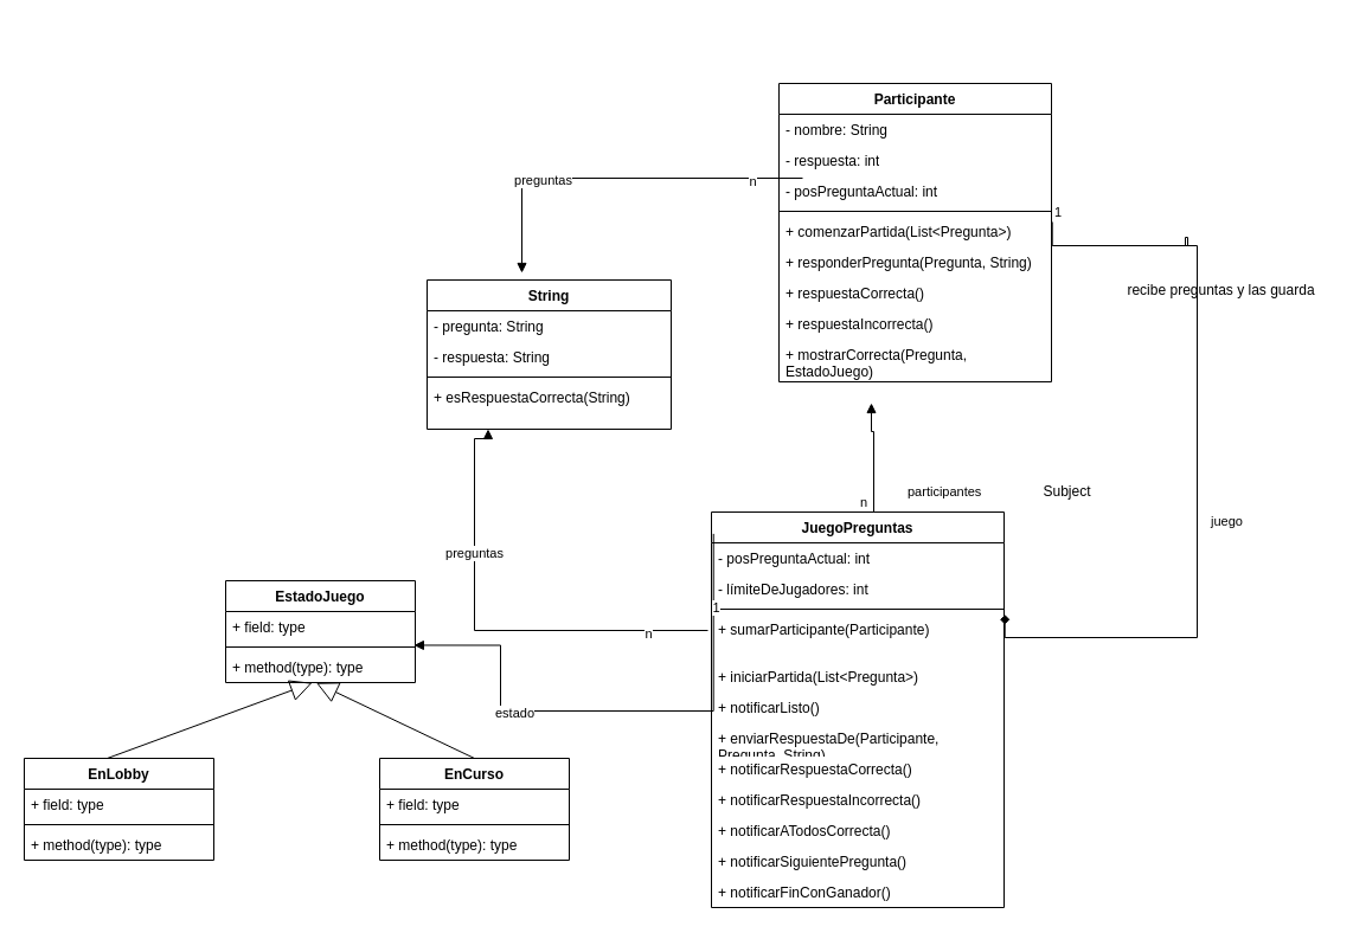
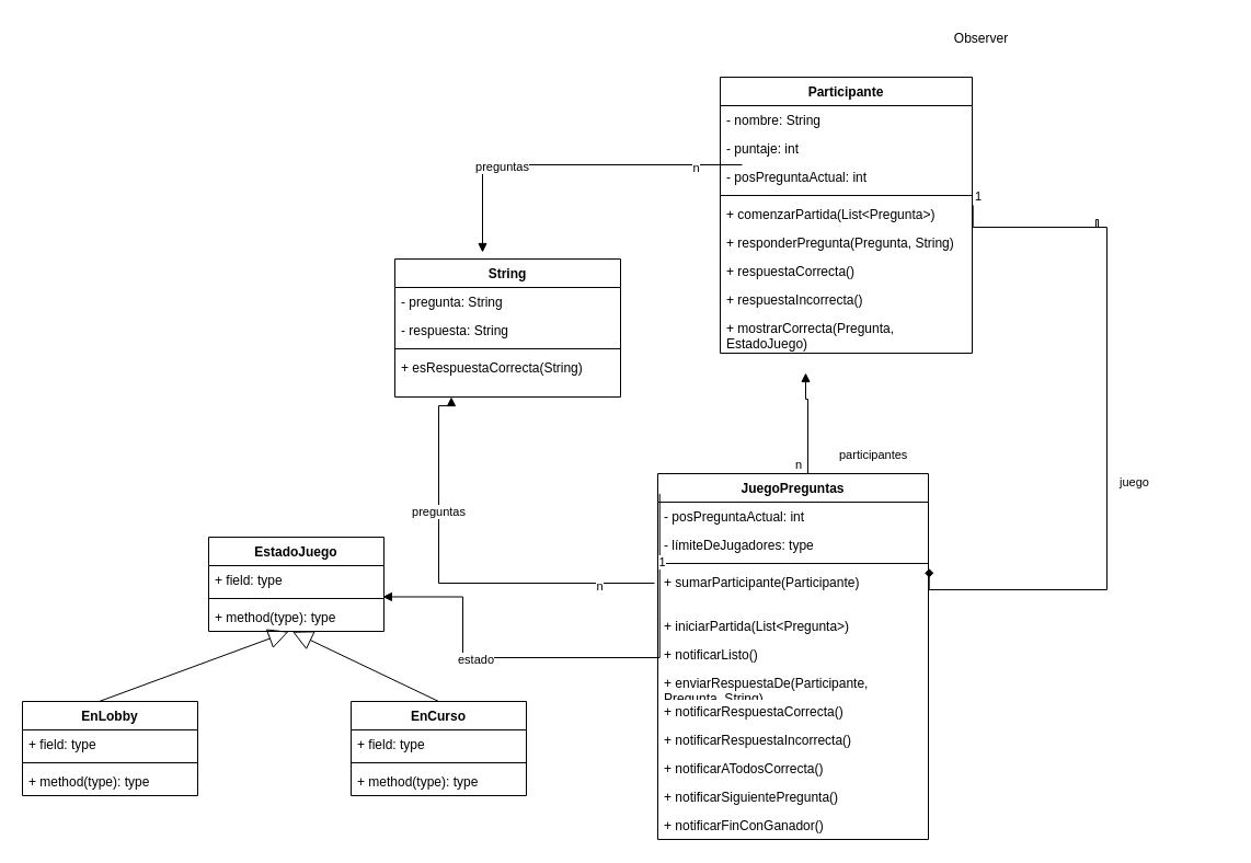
  <mxCell id="0" />
  <mxCell id="1" parent="0" />
  <mxCell id="2" value="JuegoPreguntas" style="swimlane;fontStyle=1;align=center;verticalAlign=top;childLayout=stackLayout;horizontal=1;startSize=26;horizontalStack=0;resizeParent=1;resizeParentMax=0;resizeLast=0;collapsible=1;marginBottom=0;whiteSpace=wrap;html=1;" parent="1" vertex="1"><mxGeometry x="600" y="432" width="247" height="334" as="geometry" /></mxCell>
  <mxCell id="3" value="- posPreguntaActual: int" style="text;strokeColor=none;fillColor=none;align=left;verticalAlign=top;spacingLeft=4;spacingRight=4;overflow=hidden;rotatable=0;points=[[0,0.5],[1,0.5]];portConstraint=eastwest;whiteSpace=wrap;html=1;" parent="2" vertex="1"><mxGeometry y="26" width="247" height="26" as="geometry" /></mxCell>
- <mxCell id="4" value="- límiteDeJugadores: int" style="text;strokeColor=none;fillColor=none;align=left;verticalAlign=top;spacingLeft=4;spacingRight=4;overflow=hidden;rotatable=0;points=[[0,0.5],[1,0.5]];portConstraint=eastwest;whiteSpace=wrap;html=1;" parent="2" vertex="1"><mxGeometry y="52" width="247" height="26" as="geometry" /></mxCell>
+ <mxCell id="4" value="- límiteDeJugadores: type" style="text;strokeColor=none;fillColor=none;align=left;verticalAlign=top;spacingLeft=4;spacingRight=4;overflow=hidden;rotatable=0;points=[[0,0.5],[1,0.5]];portConstraint=eastwest;whiteSpace=wrap;html=1;" parent="2" vertex="1"><mxGeometry y="52" width="247" height="26" as="geometry" /></mxCell>
  <mxCell id="5" value="" style="line;strokeWidth=1;fillColor=none;align=left;verticalAlign=middle;spacingTop=-1;spacingLeft=3;spacingRight=3;rotatable=0;labelPosition=right;points=[];portConstraint=eastwest;strokeColor=inherit;" parent="2" vertex="1"><mxGeometry y="78" width="247" height="8" as="geometry" /></mxCell>
  <mxCell id="6" value="+ sumarParticipante(Participante)" style="text;strokeColor=none;fillColor=none;align=left;verticalAlign=top;spacingLeft=4;spacingRight=4;overflow=hidden;rotatable=0;points=[[0,0.5],[1,0.5]];portConstraint=eastwest;whiteSpace=wrap;html=1;" parent="2" vertex="1"><mxGeometry y="86" width="247" height="40" as="geometry" /></mxCell>
  <mxCell id="7" value="+ iniciarPartida(List&amp;lt;Pregunta&amp;gt;)" style="text;strokeColor=none;fillColor=none;align=left;verticalAlign=top;spacingLeft=4;spacingRight=4;overflow=hidden;rotatable=0;points=[[0,0.5],[1,0.5]];portConstraint=eastwest;whiteSpace=wrap;html=1;" parent="2" vertex="1"><mxGeometry y="126" width="247" height="26" as="geometry" /></mxCell>
  <mxCell id="8" value="+ notificarListo()" style="text;strokeColor=none;fillColor=none;align=left;verticalAlign=top;spacingLeft=4;spacingRight=4;overflow=hidden;rotatable=0;points=[[0,0.5],[1,0.5]];portConstraint=eastwest;whiteSpace=wrap;html=1;" parent="2" vertex="1"><mxGeometry y="152" width="247" height="26" as="geometry" /></mxCell>
  <mxCell id="9" value="+ enviarRespuestaDe(Participante, Pregunta, String)" style="text;strokeColor=none;fillColor=none;align=left;verticalAlign=top;spacingLeft=4;spacingRight=4;overflow=hidden;rotatable=0;points=[[0,0.5],[1,0.5]];portConstraint=eastwest;whiteSpace=wrap;html=1;" parent="2" vertex="1"><mxGeometry y="178" width="247" height="26" as="geometry" /></mxCell>
  <mxCell id="10" value="+ notificarRespuestaCorrecta()" style="text;strokeColor=none;fillColor=none;align=left;verticalAlign=top;spacingLeft=4;spacingRight=4;overflow=hidden;rotatable=0;points=[[0,0.5],[1,0.5]];portConstraint=eastwest;whiteSpace=wrap;html=1;" parent="2" vertex="1"><mxGeometry y="204" width="247" height="26" as="geometry" /></mxCell>
  <mxCell id="11" value="+ notificarRespuestaIncorrecta()" style="text;strokeColor=none;fillColor=none;align=left;verticalAlign=top;spacingLeft=4;spacingRight=4;overflow=hidden;rotatable=0;points=[[0,0.5],[1,0.5]];portConstraint=eastwest;whiteSpace=wrap;html=1;" parent="2" vertex="1"><mxGeometry y="230" width="247" height="26" as="geometry" /></mxCell>
  <mxCell id="12" value="+ notificarATodosCorrecta()" style="text;strokeColor=none;fillColor=none;align=left;verticalAlign=top;spacingLeft=4;spacingRight=4;overflow=hidden;rotatable=0;points=[[0,0.5],[1,0.5]];portConstraint=eastwest;whiteSpace=wrap;html=1;" parent="2" vertex="1"><mxGeometry y="256" width="247" height="26" as="geometry" /></mxCell>
  <mxCell id="13" value="+ notificarSiguientePregunta()" style="text;strokeColor=none;fillColor=none;align=left;verticalAlign=top;spacingLeft=4;spacingRight=4;overflow=hidden;rotatable=0;points=[[0,0.5],[1,0.5]];portConstraint=eastwest;whiteSpace=wrap;html=1;" parent="2" vertex="1"><mxGeometry y="282" width="247" height="26" as="geometry" /></mxCell>
  <mxCell id="14" value="+ notificarFinConGanador()" style="text;strokeColor=none;fillColor=none;align=left;verticalAlign=top;spacingLeft=4;spacingRight=4;overflow=hidden;rotatable=0;points=[[0,0.5],[1,0.5]];portConstraint=eastwest;whiteSpace=wrap;html=1;" parent="2" vertex="1"><mxGeometry y="308" width="247" height="26" as="geometry" /></mxCell>
  <mxCell id="15" value="Participante" style="swimlane;fontStyle=1;align=center;verticalAlign=top;childLayout=stackLayout;horizontal=1;startSize=26;horizontalStack=0;resizeParent=1;resizeParentMax=0;resizeLast=0;collapsible=1;marginBottom=0;whiteSpace=wrap;html=1;" parent="1" vertex="1"><mxGeometry x="657" y="70" width="230" height="252" as="geometry" /></mxCell>
  <mxCell id="16" value="- nombre: String" style="text;strokeColor=none;fillColor=none;align=left;verticalAlign=top;spacingLeft=4;spacingRight=4;overflow=hidden;rotatable=0;points=[[0,0.5],[1,0.5]];portConstraint=eastwest;whiteSpace=wrap;html=1;" parent="15" vertex="1"><mxGeometry y="26" width="230" height="26" as="geometry" /></mxCell>
- <mxCell id="17" value="- respuesta: int" style="text;strokeColor=none;fillColor=none;align=left;verticalAlign=top;spacingLeft=4;spacingRight=4;overflow=hidden;rotatable=0;points=[[0,0.5],[1,0.5]];portConstraint=eastwest;whiteSpace=wrap;html=1;" parent="15" vertex="1"><mxGeometry y="52" width="230" height="26" as="geometry" /></mxCell>
+ <mxCell id="17" value="- puntaje: int" style="text;strokeColor=none;fillColor=none;align=left;verticalAlign=top;spacingLeft=4;spacingRight=4;overflow=hidden;rotatable=0;points=[[0,0.5],[1,0.5]];portConstraint=eastwest;whiteSpace=wrap;html=1;" parent="15" vertex="1"><mxGeometry y="52" width="230" height="26" as="geometry" /></mxCell>
  <mxCell id="18" value="- posPreguntaActual: int" style="text;strokeColor=none;fillColor=none;align=left;verticalAlign=top;spacingLeft=4;spacingRight=4;overflow=hidden;rotatable=0;points=[[0,0.5],[1,0.5]];portConstraint=eastwest;whiteSpace=wrap;html=1;" parent="15" vertex="1"><mxGeometry y="78" width="230" height="26" as="geometry" /></mxCell>
  <mxCell id="19" value="" style="line;strokeWidth=1;fillColor=none;align=left;verticalAlign=middle;spacingTop=-1;spacingLeft=3;spacingRight=3;rotatable=0;labelPosition=right;points=[];portConstraint=eastwest;strokeColor=inherit;" parent="15" vertex="1"><mxGeometry y="104" width="230" height="8" as="geometry" /></mxCell>
  <mxCell id="20" value="+ comenzarPartida(List&amp;lt;Pregunta&amp;gt;)" style="text;strokeColor=none;fillColor=none;align=left;verticalAlign=top;spacingLeft=4;spacingRight=4;overflow=hidden;rotatable=0;points=[[0,0.5],[1,0.5]];portConstraint=eastwest;whiteSpace=wrap;html=1;" parent="15" vertex="1"><mxGeometry y="112" width="230" height="26" as="geometry" /></mxCell>
  <mxCell id="21" value="+ responderPregunta(Pregunta, String)" style="text;strokeColor=none;fillColor=none;align=left;verticalAlign=top;spacingLeft=4;spacingRight=4;overflow=hidden;rotatable=0;points=[[0,0.5],[1,0.5]];portConstraint=eastwest;whiteSpace=wrap;html=1;" parent="15" vertex="1"><mxGeometry y="138" width="230" height="26" as="geometry" /></mxCell>
  <mxCell id="22" value="+ respuestaCorrecta()" style="text;strokeColor=none;fillColor=none;align=left;verticalAlign=top;spacingLeft=4;spacingRight=4;overflow=hidden;rotatable=0;points=[[0,0.5],[1,0.5]];portConstraint=eastwest;whiteSpace=wrap;html=1;" parent="15" vertex="1"><mxGeometry y="164" width="230" height="26" as="geometry" /></mxCell>
  <mxCell id="23" value="+ respuestaIncorrecta()" style="text;strokeColor=none;fillColor=none;align=left;verticalAlign=top;spacingLeft=4;spacingRight=4;overflow=hidden;rotatable=0;points=[[0,0.5],[1,0.5]];portConstraint=eastwest;whiteSpace=wrap;html=1;" parent="15" vertex="1"><mxGeometry y="190" width="230" height="26" as="geometry" /></mxCell>
  <mxCell id="24" value="+ mostrarCorrecta(Pregunta, EstadoJuego)" style="text;strokeColor=none;fillColor=none;align=left;verticalAlign=top;spacingLeft=4;spacingRight=4;overflow=hidden;rotatable=0;points=[[0,0.5],[1,0.5]];portConstraint=eastwest;whiteSpace=wrap;html=1;" parent="15" vertex="1"><mxGeometry y="216" width="230" height="36" as="geometry" /></mxCell>
  <mxCell id="25" value="String" style="swimlane;fontStyle=1;align=center;verticalAlign=top;childLayout=stackLayout;horizontal=1;startSize=26;horizontalStack=0;resizeParent=1;resizeParentMax=0;resizeLast=0;collapsible=1;marginBottom=0;whiteSpace=wrap;html=1;" parent="1" vertex="1"><mxGeometry x="360" y="236" width="206" height="126" as="geometry" /></mxCell>
  <mxCell id="26" value="- pregunta: String" style="text;strokeColor=none;fillColor=none;align=left;verticalAlign=top;spacingLeft=4;spacingRight=4;overflow=hidden;rotatable=0;points=[[0,0.5],[1,0.5]];portConstraint=eastwest;whiteSpace=wrap;html=1;" parent="25" vertex="1"><mxGeometry y="26" width="206" height="26" as="geometry" /></mxCell>
  <mxCell id="27" value="- respuesta: String" style="text;strokeColor=none;fillColor=none;align=left;verticalAlign=top;spacingLeft=4;spacingRight=4;overflow=hidden;rotatable=0;points=[[0,0.5],[1,0.5]];portConstraint=eastwest;whiteSpace=wrap;html=1;" parent="25" vertex="1"><mxGeometry y="52" width="206" height="26" as="geometry" /></mxCell>
  <mxCell id="28" value="" style="line;strokeWidth=1;fillColor=none;align=left;verticalAlign=middle;spacingTop=-1;spacingLeft=3;spacingRight=3;rotatable=0;labelPosition=right;points=[];portConstraint=eastwest;strokeColor=inherit;" parent="25" vertex="1"><mxGeometry y="78" width="206" height="8" as="geometry" /></mxCell>
  <mxCell id="29" value="+ esRespuestaCorrecta(String)" style="text;strokeColor=none;fillColor=none;align=left;verticalAlign=top;spacingLeft=4;spacingRight=4;overflow=hidden;rotatable=0;points=[[0,0.5],[1,0.5]];portConstraint=eastwest;whiteSpace=wrap;html=1;" parent="25" vertex="1"><mxGeometry y="86" width="206" height="40" as="geometry" /></mxCell>
  <mxCell id="30" value="participantes" style="endArrow=block;endFill=1;html=1;edgeStyle=orthogonalEdgeStyle;align=left;verticalAlign=top;rounded=0;exitX=0.5;exitY=0;exitDx=0;exitDy=0;" parent="1" source="2" edge="1"><mxGeometry x="0.008" y="-14" relative="1" as="geometry"><mxPoint x="817" y="350" as="sourcePoint" /><mxPoint x="735" y="340" as="targetPoint" /><Array as="points"><mxPoint x="737" y="364" /><mxPoint x="735" y="364" /></Array><mxPoint x="13" y="10" as="offset" /></mxGeometry></mxCell>
  <mxCell id="31" value="n" style="edgeLabel;resizable=0;html=1;align=left;verticalAlign=bottom;" parent="30" connectable="0" vertex="1"><mxGeometry x="-1" relative="1" as="geometry" /></mxCell>
- <mxCell id="32" value="recibe preguntas y las guarda" style="text;html=1;align=center;verticalAlign=middle;resizable=0;points=[];autosize=1;strokeColor=none;fillColor=none;" parent="1" vertex="1"><mxGeometry x="940" y="230" width="180" height="30" as="geometry" /></mxCell>
  <mxCell id="33" value="juego" style="endArrow=diamond;endFill=1;html=1;edgeStyle=orthogonalEdgeStyle;align=left;verticalAlign=top;rounded=0;exitX=1.003;exitY=0.19;exitDx=0;exitDy=0;exitPerimeter=0;entryX=1.003;entryY=0.015;entryDx=0;entryDy=0;entryPerimeter=0;" parent="1" source="20" target="6" edge="1"><mxGeometry x="0.129" y="10" relative="1" as="geometry"><mxPoint x="1002" y="432" as="sourcePoint" /><mxPoint x="1000" y="330" as="targetPoint" /><Array as="points"><mxPoint x="1002" y="207" /><mxPoint x="1002" y="200" /><mxPoint x="1000" y="200" /><mxPoint x="1000" y="207" /><mxPoint x="1010" y="207" /><mxPoint x="1010" y="538" /><mxPoint x="848" y="538" /></Array><mxPoint as="offset" /></mxGeometry></mxCell>
  <mxCell id="34" value="1" style="edgeLabel;resizable=0;html=1;align=left;verticalAlign=bottom;" parent="33" connectable="0" vertex="1"><mxGeometry x="-1" relative="1" as="geometry" /></mxCell>
  <mxCell id="35" value="" style="endArrow=block;endFill=1;html=1;edgeStyle=orthogonalEdgeStyle;align=left;verticalAlign=top;rounded=0;entryX=0.25;entryY=1;entryDx=0;entryDy=0;exitX=0.012;exitY=-0.035;exitDx=0;exitDy=0;exitPerimeter=0;" parent="1" target="25" edge="1"><mxGeometry x="-1" relative="1" as="geometry"><mxPoint x="597" y="532" as="sourcePoint" /><mxPoint x="441" y="400" as="targetPoint" /><Array as="points"><mxPoint x="400" y="532" /><mxPoint x="400" y="370" /><mxPoint x="412" y="370" /></Array></mxGeometry></mxCell>
  <mxCell id="36" value="preguntas" style="edgeLabel;html=1;align=center;verticalAlign=middle;resizable=0;points=[];" parent="35" vertex="1" connectable="0"><mxGeometry x="0.388" y="1" relative="1" as="geometry"><mxPoint as="offset" /></mxGeometry></mxCell>
  <mxCell id="37" value="n" style="edgeLabel;html=1;align=center;verticalAlign=middle;resizable=0;points=[];" parent="35" vertex="1" connectable="0"><mxGeometry x="-0.731" y="2" relative="1" as="geometry"><mxPoint as="offset" /></mxGeometry></mxCell>
- <mxCell id="39" value="Subject" style="text;html=1;align=center;verticalAlign=middle;resizable=0;points=[];autosize=1;strokeColor=none;fillColor=none;" parent="1" vertex="1"><mxGeometry x="870" y="400" width="60" height="30" as="geometry" /></mxCell>
+ <mxCell id="38" value="Observer" style="text;html=1;align=center;verticalAlign=middle;resizable=0;points=[];autosize=1;strokeColor=none;fillColor=none;" parent="1" vertex="1"><mxGeometry x="860" y="20" width="70" height="30" as="geometry" /></mxCell>
  <mxCell id="40" value="" style="endArrow=block;endFill=1;html=1;edgeStyle=orthogonalEdgeStyle;align=left;verticalAlign=top;rounded=0;exitX=0.012;exitY=-0.035;exitDx=0;exitDy=0;exitPerimeter=0;" parent="1" edge="1"><mxGeometry x="-1" relative="1" as="geometry"><mxPoint x="677" y="150" as="sourcePoint" /><mxPoint x="440" y="230" as="targetPoint" /><Array as="points"><mxPoint x="440" y="150" /></Array></mxGeometry></mxCell>
  <mxCell id="41" value="preguntas" style="edgeLabel;html=1;align=center;verticalAlign=middle;resizable=0;points=[];" parent="40" vertex="1" connectable="0"><mxGeometry x="0.388" y="1" relative="1" as="geometry"><mxPoint as="offset" /></mxGeometry></mxCell>
  <mxCell id="42" value="n" style="edgeLabel;html=1;align=center;verticalAlign=middle;resizable=0;points=[];" parent="40" vertex="1" connectable="0"><mxGeometry x="-0.731" y="2" relative="1" as="geometry"><mxPoint as="offset" /></mxGeometry></mxCell>
  <mxCell id="43" value="EstadoJuego" style="swimlane;fontStyle=1;align=center;verticalAlign=top;childLayout=stackLayout;horizontal=1;startSize=26;horizontalStack=0;resizeParent=1;resizeParentMax=0;resizeLast=0;collapsible=1;marginBottom=0;whiteSpace=wrap;html=1;" vertex="1" parent="1"><mxGeometry x="190" y="490" width="160" height="86" as="geometry" /></mxCell>
  <mxCell id="44" value="+ field: type" style="text;strokeColor=none;fillColor=none;align=left;verticalAlign=top;spacingLeft=4;spacingRight=4;overflow=hidden;rotatable=0;points=[[0,0.5],[1,0.5]];portConstraint=eastwest;whiteSpace=wrap;html=1;" vertex="1" parent="43"><mxGeometry y="26" width="160" height="26" as="geometry" /></mxCell>
  <mxCell id="45" value="" style="line;strokeWidth=1;fillColor=none;align=left;verticalAlign=middle;spacingTop=-1;spacingLeft=3;spacingRight=3;rotatable=0;labelPosition=right;points=[];portConstraint=eastwest;strokeColor=inherit;" vertex="1" parent="43"><mxGeometry y="52" width="160" height="8" as="geometry" /></mxCell>
  <mxCell id="46" value="+ method(type): type" style="text;strokeColor=none;fillColor=none;align=left;verticalAlign=top;spacingLeft=4;spacingRight=4;overflow=hidden;rotatable=0;points=[[0,0.5],[1,0.5]];portConstraint=eastwest;whiteSpace=wrap;html=1;" vertex="1" parent="43"><mxGeometry y="60" width="160" height="26" as="geometry" /></mxCell>
  <mxCell id="47" value="EnCurso" style="swimlane;fontStyle=1;align=center;verticalAlign=top;childLayout=stackLayout;horizontal=1;startSize=26;horizontalStack=0;resizeParent=1;resizeParentMax=0;resizeLast=0;collapsible=1;marginBottom=0;whiteSpace=wrap;html=1;" vertex="1" parent="1"><mxGeometry x="320" y="640" width="160" height="86" as="geometry" /></mxCell>
  <mxCell id="48" value="+ field: type" style="text;strokeColor=none;fillColor=none;align=left;verticalAlign=top;spacingLeft=4;spacingRight=4;overflow=hidden;rotatable=0;points=[[0,0.5],[1,0.5]];portConstraint=eastwest;whiteSpace=wrap;html=1;" vertex="1" parent="47"><mxGeometry y="26" width="160" height="26" as="geometry" /></mxCell>
  <mxCell id="49" value="" style="line;strokeWidth=1;fillColor=none;align=left;verticalAlign=middle;spacingTop=-1;spacingLeft=3;spacingRight=3;rotatable=0;labelPosition=right;points=[];portConstraint=eastwest;strokeColor=inherit;" vertex="1" parent="47"><mxGeometry y="52" width="160" height="8" as="geometry" /></mxCell>
  <mxCell id="50" value="+ method(type): type" style="text;strokeColor=none;fillColor=none;align=left;verticalAlign=top;spacingLeft=4;spacingRight=4;overflow=hidden;rotatable=0;points=[[0,0.5],[1,0.5]];portConstraint=eastwest;whiteSpace=wrap;html=1;" vertex="1" parent="47"><mxGeometry y="60" width="160" height="26" as="geometry" /></mxCell>
  <mxCell id="51" value="EnLobby" style="swimlane;fontStyle=1;align=center;verticalAlign=top;childLayout=stackLayout;horizontal=1;startSize=26;horizontalStack=0;resizeParent=1;resizeParentMax=0;resizeLast=0;collapsible=1;marginBottom=0;whiteSpace=wrap;html=1;" vertex="1" parent="1"><mxGeometry x="20" y="640" width="160" height="86" as="geometry" /></mxCell>
  <mxCell id="52" value="" style="endArrow=block;endSize=16;endFill=0;html=1;rounded=0;entryX=0.456;entryY=1.009;entryDx=0;entryDy=0;entryPerimeter=0;" edge="1" parent="51" target="46"><mxGeometry width="160" relative="1" as="geometry"><mxPoint x="70" as="sourcePoint" /><mxPoint x="230" as="targetPoint" /></mxGeometry></mxCell>
  <mxCell id="53" value="+ field: type" style="text;strokeColor=none;fillColor=none;align=left;verticalAlign=top;spacingLeft=4;spacingRight=4;overflow=hidden;rotatable=0;points=[[0,0.5],[1,0.5]];portConstraint=eastwest;whiteSpace=wrap;html=1;" vertex="1" parent="51"><mxGeometry y="26" width="160" height="26" as="geometry" /></mxCell>
  <mxCell id="54" value="" style="line;strokeWidth=1;fillColor=none;align=left;verticalAlign=middle;spacingTop=-1;spacingLeft=3;spacingRight=3;rotatable=0;labelPosition=right;points=[];portConstraint=eastwest;strokeColor=inherit;" vertex="1" parent="51"><mxGeometry y="52" width="160" height="8" as="geometry" /></mxCell>
  <mxCell id="55" value="+ method(type): type" style="text;strokeColor=none;fillColor=none;align=left;verticalAlign=top;spacingLeft=4;spacingRight=4;overflow=hidden;rotatable=0;points=[[0,0.5],[1,0.5]];portConstraint=eastwest;whiteSpace=wrap;html=1;" vertex="1" parent="51"><mxGeometry y="60" width="160" height="26" as="geometry" /></mxCell>
  <mxCell id="56" value="" style="endArrow=block;endFill=1;html=1;edgeStyle=orthogonalEdgeStyle;align=left;verticalAlign=top;rounded=0;entryX=0.993;entryY=0.309;entryDx=0;entryDy=0;exitX=0.007;exitY=0.055;exitDx=0;exitDy=0;exitPerimeter=0;entryPerimeter=0;" edge="1" parent="1" source="2" target="45"><mxGeometry x="-1" relative="1" as="geometry"><mxPoint x="607" y="542" as="sourcePoint" /><mxPoint x="422" y="372" as="targetPoint" /><Array as="points"><mxPoint x="602" y="600" /><mxPoint x="422" y="600" /><mxPoint x="422" y="544" /></Array></mxGeometry></mxCell>
  <mxCell id="57" value="estado" style="edgeLabel;html=1;align=center;verticalAlign=middle;resizable=0;points=[];" vertex="1" connectable="0" parent="56"><mxGeometry x="0.388" y="1" relative="1" as="geometry"><mxPoint as="offset" /></mxGeometry></mxCell>
  <mxCell id="58" value="1" style="edgeLabel;html=1;align=center;verticalAlign=middle;resizable=0;points=[];" vertex="1" connectable="0" parent="56"><mxGeometry x="-0.731" y="2" relative="1" as="geometry"><mxPoint as="offset" /></mxGeometry></mxCell>
  <mxCell id="59" value="" style="endArrow=block;endSize=16;endFill=0;html=1;rounded=0;entryX=0.478;entryY=1.009;entryDx=0;entryDy=0;entryPerimeter=0;exitX=0.5;exitY=0;exitDx=0;exitDy=0;" edge="1" parent="1" source="47" target="46"><mxGeometry width="160" relative="1" as="geometry"><mxPoint x="147" y="790" as="sourcePoint" /><mxPoint x="320" y="726" as="targetPoint" /></mxGeometry></mxCell>
